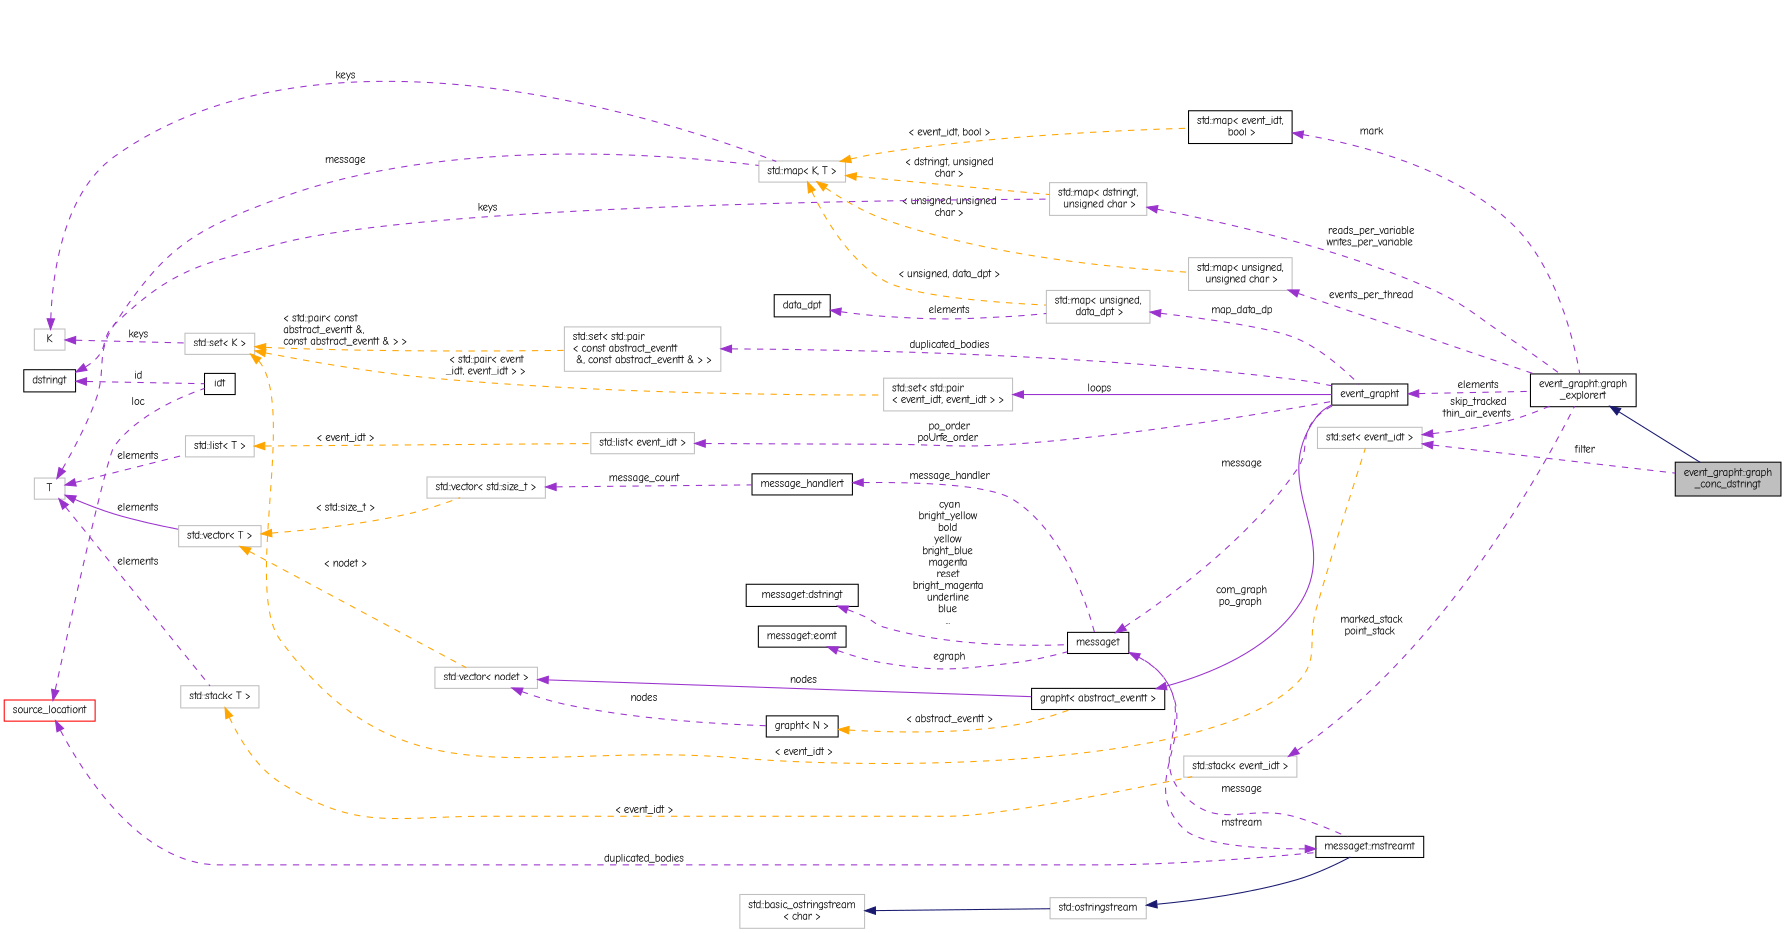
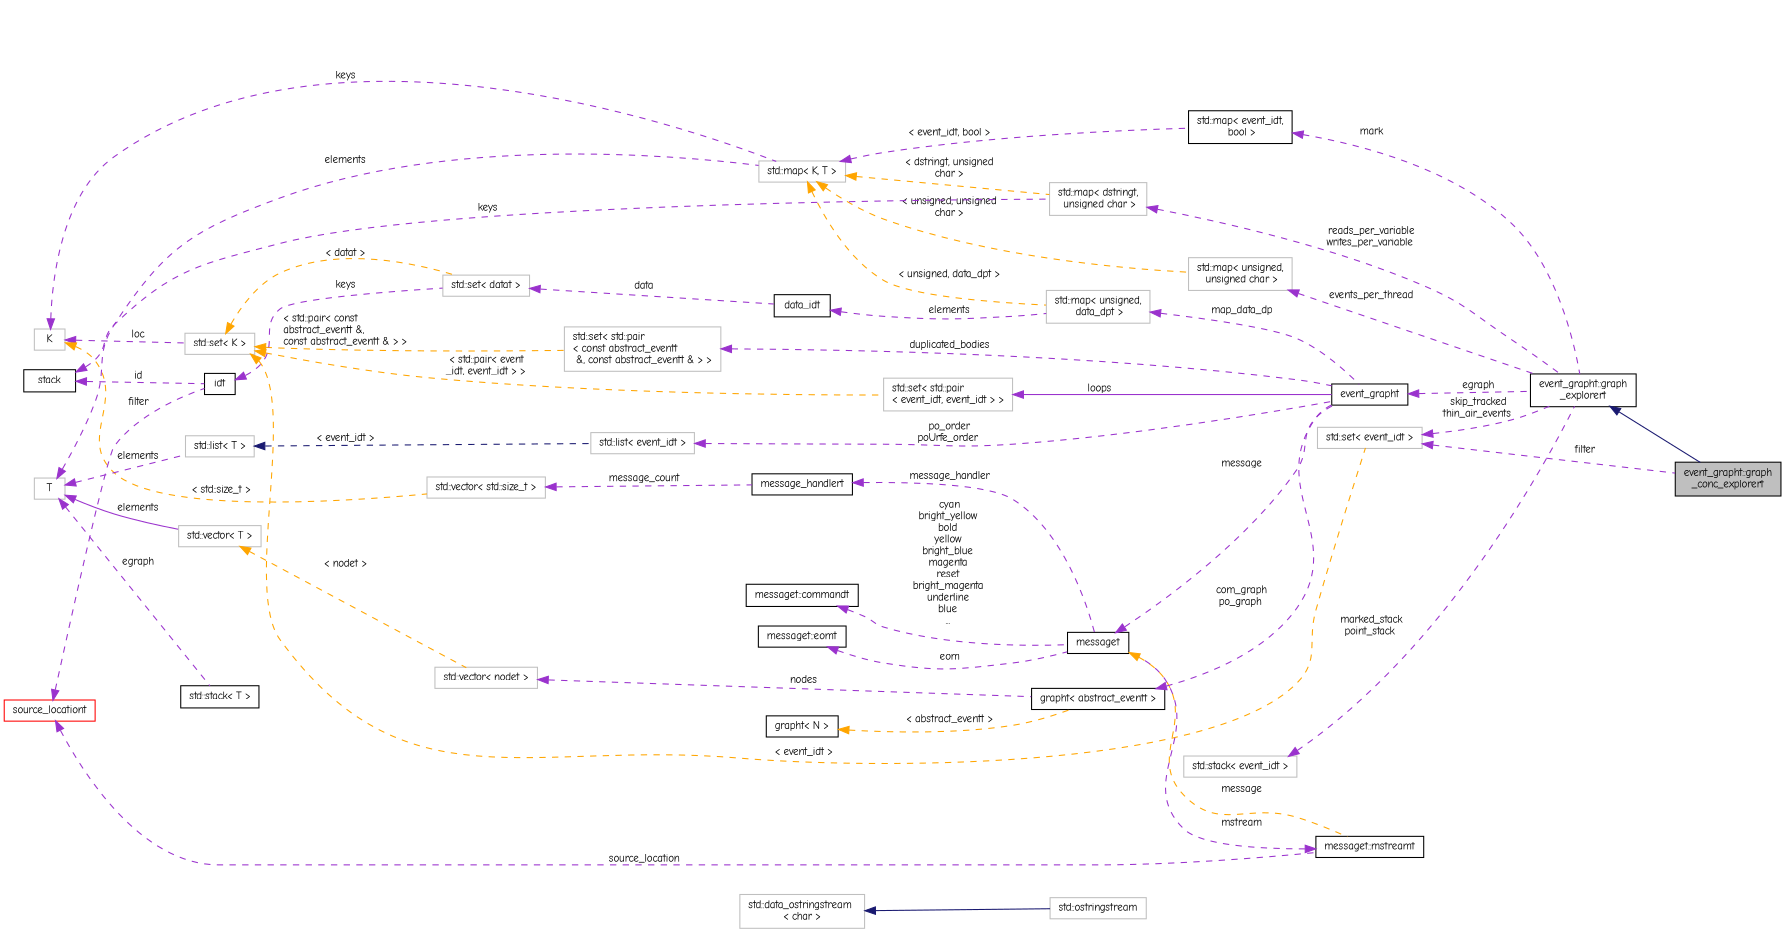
  digraph {
    fontname="Comic Neue"
    rankdir=LR
    node [color=grey75 fontname="Comic Neue" fontsize=10 shape=record]
    edge [color=darkorchid3 dir=back fontname="Comic Neue" fontsize=10 labelfontname=Helvetica labelfontsize=10 style=dashed]
-   n1 [color=black fillcolor=grey75 fontcolor=black height=0.2 label="event_grapht::graph\l_conc_dstringt" style=filled width=0.4]
+   n1 [color=black fillcolor=grey75 fontcolor=black height=0.2 label="event_grapht::graph\l_conc_explorert" style=filled width=0.4]
    n2 [color=black height=0.2 label="event_grapht::graph\l_explorert" width=0.4]
    n3 [color=black height=0.2 label="std::map\< event_idt,\l bool \>" width=0.4]
    n4 [height=0.2 label="std::map\< K, T \>" width=0.4]
    n5 [height=0.2 label="std::map\< dstringt,\l unsigned char \>" width=0.4]
    n6 [height=0.2 label="std::map\< unsigned,\l data_dpt \>" width=0.4]
    n7 [height=0.2 label="std::map\< unsigned,\l unsigned char \>" width=0.4]
    n8 [color=black height=0.2 label=event_grapht width=0.4]
    n9 [height=0.2 label=K width=0.4]
    n10 [height=0.2 label="std::set\< K \>" width=0.4]
+   n11 [height=0.2 label="std::set\< datat \>" width=0.4]
    n12 [height=0.2 label="std::set\< std::pair\l\< const abstract_eventt\l &, const abstract_eventt & \> \>" width=0.4]
    n13 [height=0.2 label="std::set\< std::pair\l\< event_idt, event_idt \> \>" width=0.4]
    n14 [height=0.2 label="std::set\< event_idt \>" width=0.4]
    n15 [height=0.2 label=T width=0.4]
    n16 [height=0.2 label="std::vector\< T \>" width=0.4]
    n17 [height=0.2 label="std::list\< T \>" width=0.4]
-   n18 [height=0.2 label="std::stack\< T \>" width=0.4]
+   n18 [color=black height=0.2 label="std::stack\< T \>" width=0.4]
    n19 [height=0.2 label="std::vector\< std::size_t \>" width=0.4]
    n20 [height=0.2 label="std::vector\< nodet \>" width=0.4]
    n21 [height=0.2 label="std::list\< event_idt \>" width=0.4]
    n22 [height=0.2 label="std::stack\< event_idt \>" width=0.4]
-   n23 [color=black height=0.2 label=dstringt width=0.4]
+   n23 [color=black height=0.2 label=stack width=0.4]
    n24 [color=black height=0.2 label=idt width=0.4]
-   n25 [color=black height=0.2 label=data_dpt width=0.4]
+   n25 [color=black height=0.2 label=data_idt width=0.4]
    n26 [color=red height=0.2 label=source_locationt width=0.4]
    n27 [color=black height=0.2 label="messaget::mstreamt" width=0.4]
    n28 [color=black height=0.2 label=messaget width=0.4]
    n29 [color=black height=0.2 label=message_handlert width=0.4]
    n30 [color=black height=0.2 label="grapht\< abstract_eventt \>" width=0.4]
    n31 [color=black height=0.2 label="grapht\< N \>" width=0.4]
-   n32 [color=black height=0.2 label="messaget::dstringt" width=0.4]
+   n32 [color=black height=0.2 label="messaget::commandt" width=0.4]
    n33 [height=0.2 label="std::ostringstream" width=0.4]
-   n34 [height=0.2 label="std::basic_ostringstream\l\< char \>" width=0.4]
+   n34 [height=0.2 label="std::data_ostringstream\l\< char \>" width=0.4]
    n35 [color=black height=0.2 label="messaget::eomt" width=0.4]
    n2 -> n1 [color=midnightblue style=solid]
    n3 -> n2 [label=" mark"]
-   n4 -> n3 [color=orange label=" \< event_idt, bool \>"]
+   n4 -> n3 [label=" \< event_idt, bool \>"]
    n4 -> n5 [color=orange label=" \< dstringt, unsigned\l char \>"]
    n4 -> n6 [color=orange label=" \< unsigned, data_dpt \>"]
    n4 -> n7 [color=orange label=" \< unsigned, unsigned\l char \>"]
    n5 -> n2 [label=" reads_per_variable\nwrites_per_variable"]
    n6 -> n8 [label=" map_data_dp"]
    n7 -> n2 [label=" events_per_thread"]
-   n8 -> n2 [label=" elements"]
+   n8 -> n2 [label=" egraph"]
    n9 -> n4 [label=" keys"]
-   n9 -> n10 [label=" keys"]
+   n9 -> n10 [label=" loc"]
+   n10 -> n11 [color=orange label=" \< datat \>"]
    n10 -> n12 [color=orange label=" \< std::pair\< const\l abstract_eventt &,\l const abstract_eventt & \> \>"]
    n10 -> n13 [color=orange label=" \< std::pair\< event\l_idt, event_idt \> \>"]
    n10 -> n14 [color=orange label=" \< event_idt \>"]
+   n11 -> n25 [label=" data"]
    n12 -> n8 [label=" duplicated_bodies"]
    n13 -> n8 [label=" loops" style=solid]
    n14 -> n1 [label=" filter"]
    n14 -> n2 [label=" skip_tracked\nthin_air_events"]
-   n15 -> n4 [label=" message"]
+   n15 -> n4 [label=" elements"]
    n15 -> n16 [label=" elements" style=solid]
    n15 -> n17 [label=" elements"]
-   n15 -> n18 [label=" elements"]
-   n16 -> n19 [color=orange label=" \< std::size_t \>"]
+   n15 -> n18 [label=" egraph"]
+   n9 -> n19 [color=orange label=" \< std::size_t \>"]
    n16 -> n20 [color=orange label=" \< nodet \>"]
-   n17 -> n21 [color=orange label=" \< event_idt \>"]
-   n18 -> n22 [color=orange label=" \< event_idt \>"]
+   n17 -> n21 [color=midnightblue label=" \< event_idt \>"]
    n19 -> n29 [label=" message_count"]
-   n20 -> n30 [label=" nodes" style=solid]
-   n20 -> n31 [label=" nodes"]
+   n20 -> n30 [label=" nodes"]
    n21 -> n8 [label=" po_order\npoUrfe_order"]
    n22 -> n2 [label=" marked_stack\npoint_stack"]
    n23 -> n5 [label=" keys"]
    n23 -> n24 [label=" id"]
+   n24 -> n11 [label=" keys"]
    n25 -> n6 [label=" elements"]
-   n26 -> n24 [label=" loc"]
-   n26 -> n27 [label=" duplicated_bodies"]
+   n26 -> n24 [label=" filter"]
+   n26 -> n27 [label=" source_location"]
    n27 -> n28 [label=" mstream"]
    n28 -> n8 [label=" message"]
-   n28 -> n27 [label=" message"]
+   n28 -> n27 [color=orange label=" message"]
    n29 -> n28 [label=" message_handler"]
-   n30 -> n8 [label=" com_graph\npo_graph" style=solid]
+   n30 -> n8 [label=" com_graph\npo_graph"]
    n31 -> n30 [color=orange label=" \< abstract_eventt \>"]
    n32 -> n28 [label=" cyan\nbright_yellow\nbold\nyellow\nbright_blue\nmagenta\nreset\nbright_magenta\nunderline\nblue\n..."]
-   n33 -> n27 [color=midnightblue style=solid]
    n34 -> n33 [color=midnightblue style=solid]
-   n35 -> n28 [label=" egraph"]
+   n35 -> n28 [label=" eom"]
  }
